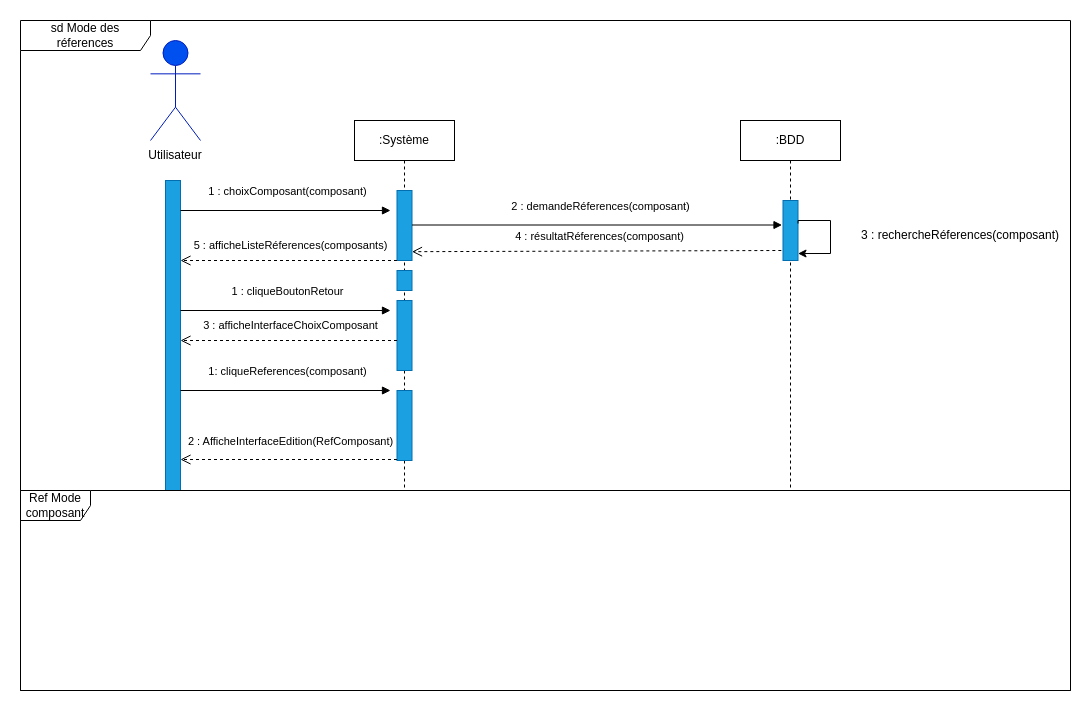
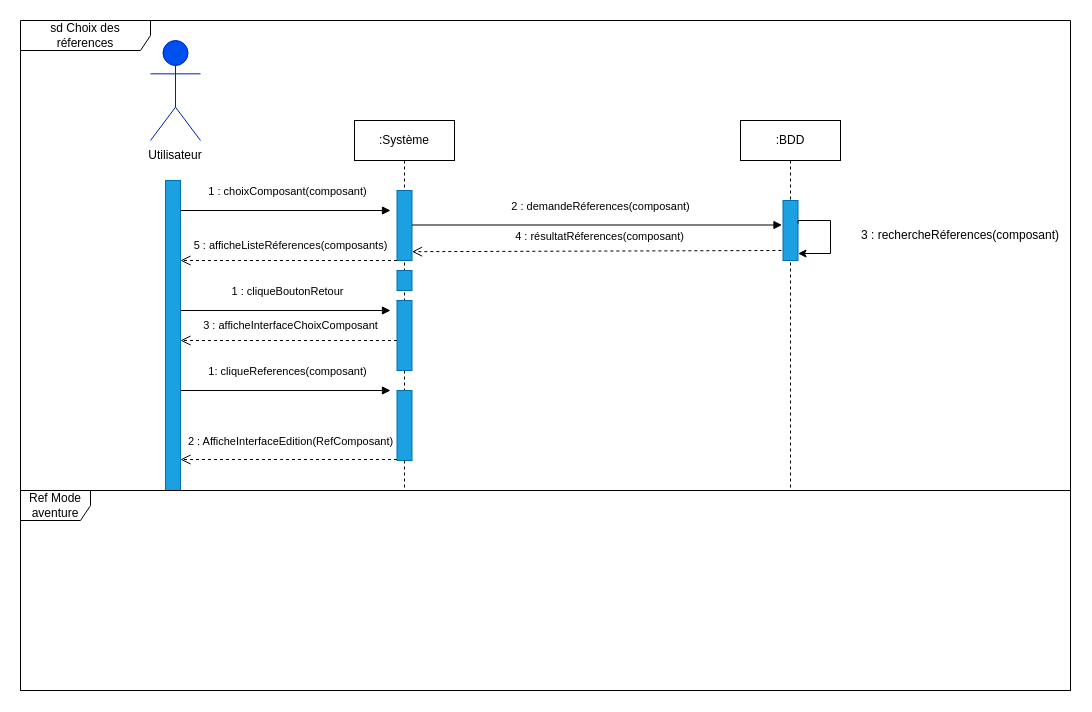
  <mxCell id="0" />
  <mxCell id="1" parent="0" />
- <mxCell id="2" value="sd Mode des réferences" style="shape=umlFrame;whiteSpace=wrap;html=1;width=130;height=30;" parent="1" vertex="1"><mxGeometry x="20" y="20" width="1050" height="670" as="geometry" /></mxCell>
+ <mxCell id="2" value="sd Choix des réferences" style="shape=umlFrame;whiteSpace=wrap;html=1;width=130;height=30;" parent="1" vertex="1"><mxGeometry x="20" y="20" width="1050" height="670" as="geometry" /></mxCell>
  <mxCell id="3" value="&lt;b&gt;Utilisateur&lt;/b&gt;" style="shape=umlActor;verticalLabelPosition=bottom;verticalAlign=top;html=1;fillColor=#0050ef;fontColor=#ffffff;strokeColor=#001DBC;" parent="1" vertex="1"><mxGeometry x="150" y="40" width="50" height="100" as="geometry" /></mxCell>
  <mxCell id="4" value="Utilisateur" style="text;html=1;strokeColor=none;fillColor=none;align=center;verticalAlign=middle;whiteSpace=wrap;rounded=0;" parent="1" vertex="1"><mxGeometry x="145" y="140" width="60" height="30" as="geometry" /></mxCell>
  <mxCell id="5" value=":Système" style="shape=umlLifeline;perimeter=lifelinePerimeter;whiteSpace=wrap;html=1;container=1;collapsible=0;recursiveResize=0;outlineConnect=0;" parent="1" vertex="1"><mxGeometry x="354" y="120" width="100" height="370" as="geometry" /></mxCell>
  <mxCell id="6" value="" style="rounded=0;whiteSpace=wrap;html=1;fillColor=#1ba1e2;fontColor=#ffffff;strokeColor=#006EAF;" parent="5" vertex="1"><mxGeometry x="42.5" y="180" width="15" height="70" as="geometry" /></mxCell>
  <mxCell id="7" value="" style="rounded=0;whiteSpace=wrap;html=1;fillColor=#1ba1e2;fontColor=#ffffff;strokeColor=#006EAF;" parent="5" vertex="1"><mxGeometry x="42.5" y="150" width="15" height="20" as="geometry" /></mxCell>
  <mxCell id="8" value="" style="rounded=0;whiteSpace=wrap;html=1;fillColor=#1ba1e2;fontColor=#ffffff;strokeColor=#006EAF;" vertex="1" parent="5"><mxGeometry x="42.5" y="270" width="15" height="70" as="geometry" /></mxCell>
  <mxCell id="9" value=":BDD" style="shape=umlLifeline;perimeter=lifelinePerimeter;whiteSpace=wrap;html=1;container=1;collapsible=0;recursiveResize=0;outlineConnect=0;" parent="1" vertex="1"><mxGeometry x="740" y="120" width="100" height="370" as="geometry" /></mxCell>
  <mxCell id="10" value="" style="rounded=0;whiteSpace=wrap;html=1;fillColor=#1ba1e2;fontColor=#ffffff;strokeColor=#006EAF;" parent="9" vertex="1"><mxGeometry x="42.5" y="80" width="15" height="60" as="geometry" /></mxCell>
  <mxCell id="11" value="" style="rounded=0;whiteSpace=wrap;html=1;fillColor=#1ba1e2;fontColor=#ffffff;strokeColor=#006EAF;" parent="1" vertex="1"><mxGeometry x="165" y="180" width="15" height="310" as="geometry" /></mxCell>
  <mxCell id="12" value="" style="rounded=0;whiteSpace=wrap;html=1;fillColor=#1ba1e2;fontColor=#ffffff;strokeColor=#006EAF;" parent="1" vertex="1"><mxGeometry x="396.5" y="190" width="15" height="70" as="geometry" /></mxCell>
  <mxCell id="13" value="1 : choixComposant(composant)" style="html=1;verticalAlign=bottom;endArrow=block;rounded=0;" parent="1" edge="1"><mxGeometry x="0.016" y="10" width="80" relative="1" as="geometry"><mxPoint x="180" y="210" as="sourcePoint" /><mxPoint x="390" y="210" as="targetPoint" /><mxPoint as="offset" /></mxGeometry></mxCell>
  <mxCell id="14" value="2 : demandeRéferences(composant)" style="html=1;verticalAlign=bottom;endArrow=block;rounded=0;" parent="1" edge="1"><mxGeometry x="0.016" y="10" width="80" relative="1" as="geometry"><mxPoint x="411.5" y="224.5" as="sourcePoint" /><mxPoint x="781.5" y="224.5" as="targetPoint" /><mxPoint as="offset" /></mxGeometry></mxCell>
  <mxCell id="15" value="3 : rechercheRéferences(composant)" style="text;html=1;strokeColor=none;fillColor=none;align=center;verticalAlign=middle;whiteSpace=wrap;rounded=0;" parent="1" vertex="1"><mxGeometry x="855" y="220" width="210" height="30" as="geometry" /></mxCell>
  <mxCell id="16" value="1 : cliqueBoutonRetour" style="html=1;verticalAlign=bottom;endArrow=block;rounded=0;" parent="1" edge="1"><mxGeometry x="0.016" y="10" width="80" relative="1" as="geometry"><mxPoint x="180" y="310" as="sourcePoint" /><mxPoint x="390" y="310" as="targetPoint" /><mxPoint as="offset" /></mxGeometry></mxCell>
  <mxCell id="17" value="5 : afficheListeRéferences(composants)" style="html=1;verticalAlign=bottom;endArrow=open;dashed=1;endSize=8;rounded=0;exitX=0;exitY=1;exitDx=0;exitDy=0;" parent="1" source="12" edge="1"><mxGeometry x="-0.016" y="-6" relative="1" as="geometry"><mxPoint x="389.335" y="290" as="sourcePoint" /><mxPoint x="180" y="260" as="targetPoint" /><mxPoint as="offset" /><Array as="points" /></mxGeometry></mxCell>
  <mxCell id="18" value="3 : afficheInterfaceChoixComposant" style="html=1;verticalAlign=bottom;endArrow=open;dashed=1;endSize=8;rounded=0;exitX=0;exitY=0.75;exitDx=0;exitDy=0;" parent="1" edge="1"><mxGeometry x="-0.016" y="-6" relative="1" as="geometry"><mxPoint x="396.5" y="340" as="sourcePoint" /><mxPoint x="180" y="340" as="targetPoint" /><mxPoint as="offset" /></mxGeometry></mxCell>
  <mxCell id="19" value="1: cliqueReferences(composant)" style="html=1;verticalAlign=bottom;endArrow=block;rounded=0;" parent="1" edge="1"><mxGeometry x="0.016" y="10" width="80" relative="1" as="geometry"><mxPoint x="180" y="390" as="sourcePoint" /><mxPoint x="390" y="390" as="targetPoint" /><mxPoint as="offset" /></mxGeometry></mxCell>
  <mxCell id="20" value="4 : résultatRéferences(composant)" style="html=1;verticalAlign=bottom;endArrow=open;dashed=1;endSize=8;rounded=0;exitX=-0.111;exitY=0.897;exitDx=0;exitDy=0;exitPerimeter=0;entryX=1;entryY=0.25;entryDx=0;entryDy=0;" edge="1" parent="1"><mxGeometry x="-0.016" y="-6" relative="1" as="geometry"><mxPoint x="780.835" y="250" as="sourcePoint" /><mxPoint x="411.5" y="251.18" as="targetPoint" /><mxPoint as="offset" /></mxGeometry></mxCell>
  <mxCell id="21" style="edgeStyle=orthogonalEdgeStyle;rounded=0;orthogonalLoop=1;jettySize=auto;html=1;exitX=1;exitY=0.25;exitDx=0;exitDy=0;entryX=1;entryY=0.75;entryDx=0;entryDy=0;" edge="1" parent="1"><mxGeometry relative="1" as="geometry"><Array as="points"><mxPoint x="798.03" y="220.04" /><mxPoint x="830.03" y="220.04" /><mxPoint x="830.03" y="253.04" /></Array><mxPoint x="797.53" y="223.04" as="sourcePoint" /><mxPoint x="797.53" y="253.04" as="targetPoint" /></mxGeometry></mxCell>
  <mxCell id="22" value="2 : AfficheInterfaceEdition(RefComposant)" style="html=1;verticalAlign=bottom;endArrow=open;dashed=1;endSize=8;rounded=0;exitX=0;exitY=0.75;exitDx=0;exitDy=0;" edge="1" parent="1"><mxGeometry x="-0.016" y="-9" relative="1" as="geometry"><mxPoint x="396.5" y="459" as="sourcePoint" /><mxPoint x="180" y="459" as="targetPoint" /><mxPoint as="offset" /><Array as="points"><mxPoint x="280" y="459" /></Array></mxGeometry></mxCell>
- <mxCell id="23" value="Ref Mode composant" style="shape=umlFrame;whiteSpace=wrap;html=1;width=70;height=30;" vertex="1" parent="1"><mxGeometry x="20" y="490" width="1050" height="200" as="geometry" /></mxCell>
+ <mxCell id="23" value="Ref Mode aventure" style="shape=umlFrame;whiteSpace=wrap;html=1;width=70;height=30;" vertex="1" parent="1"><mxGeometry x="20" y="490" width="1050" height="200" as="geometry" /></mxCell>
